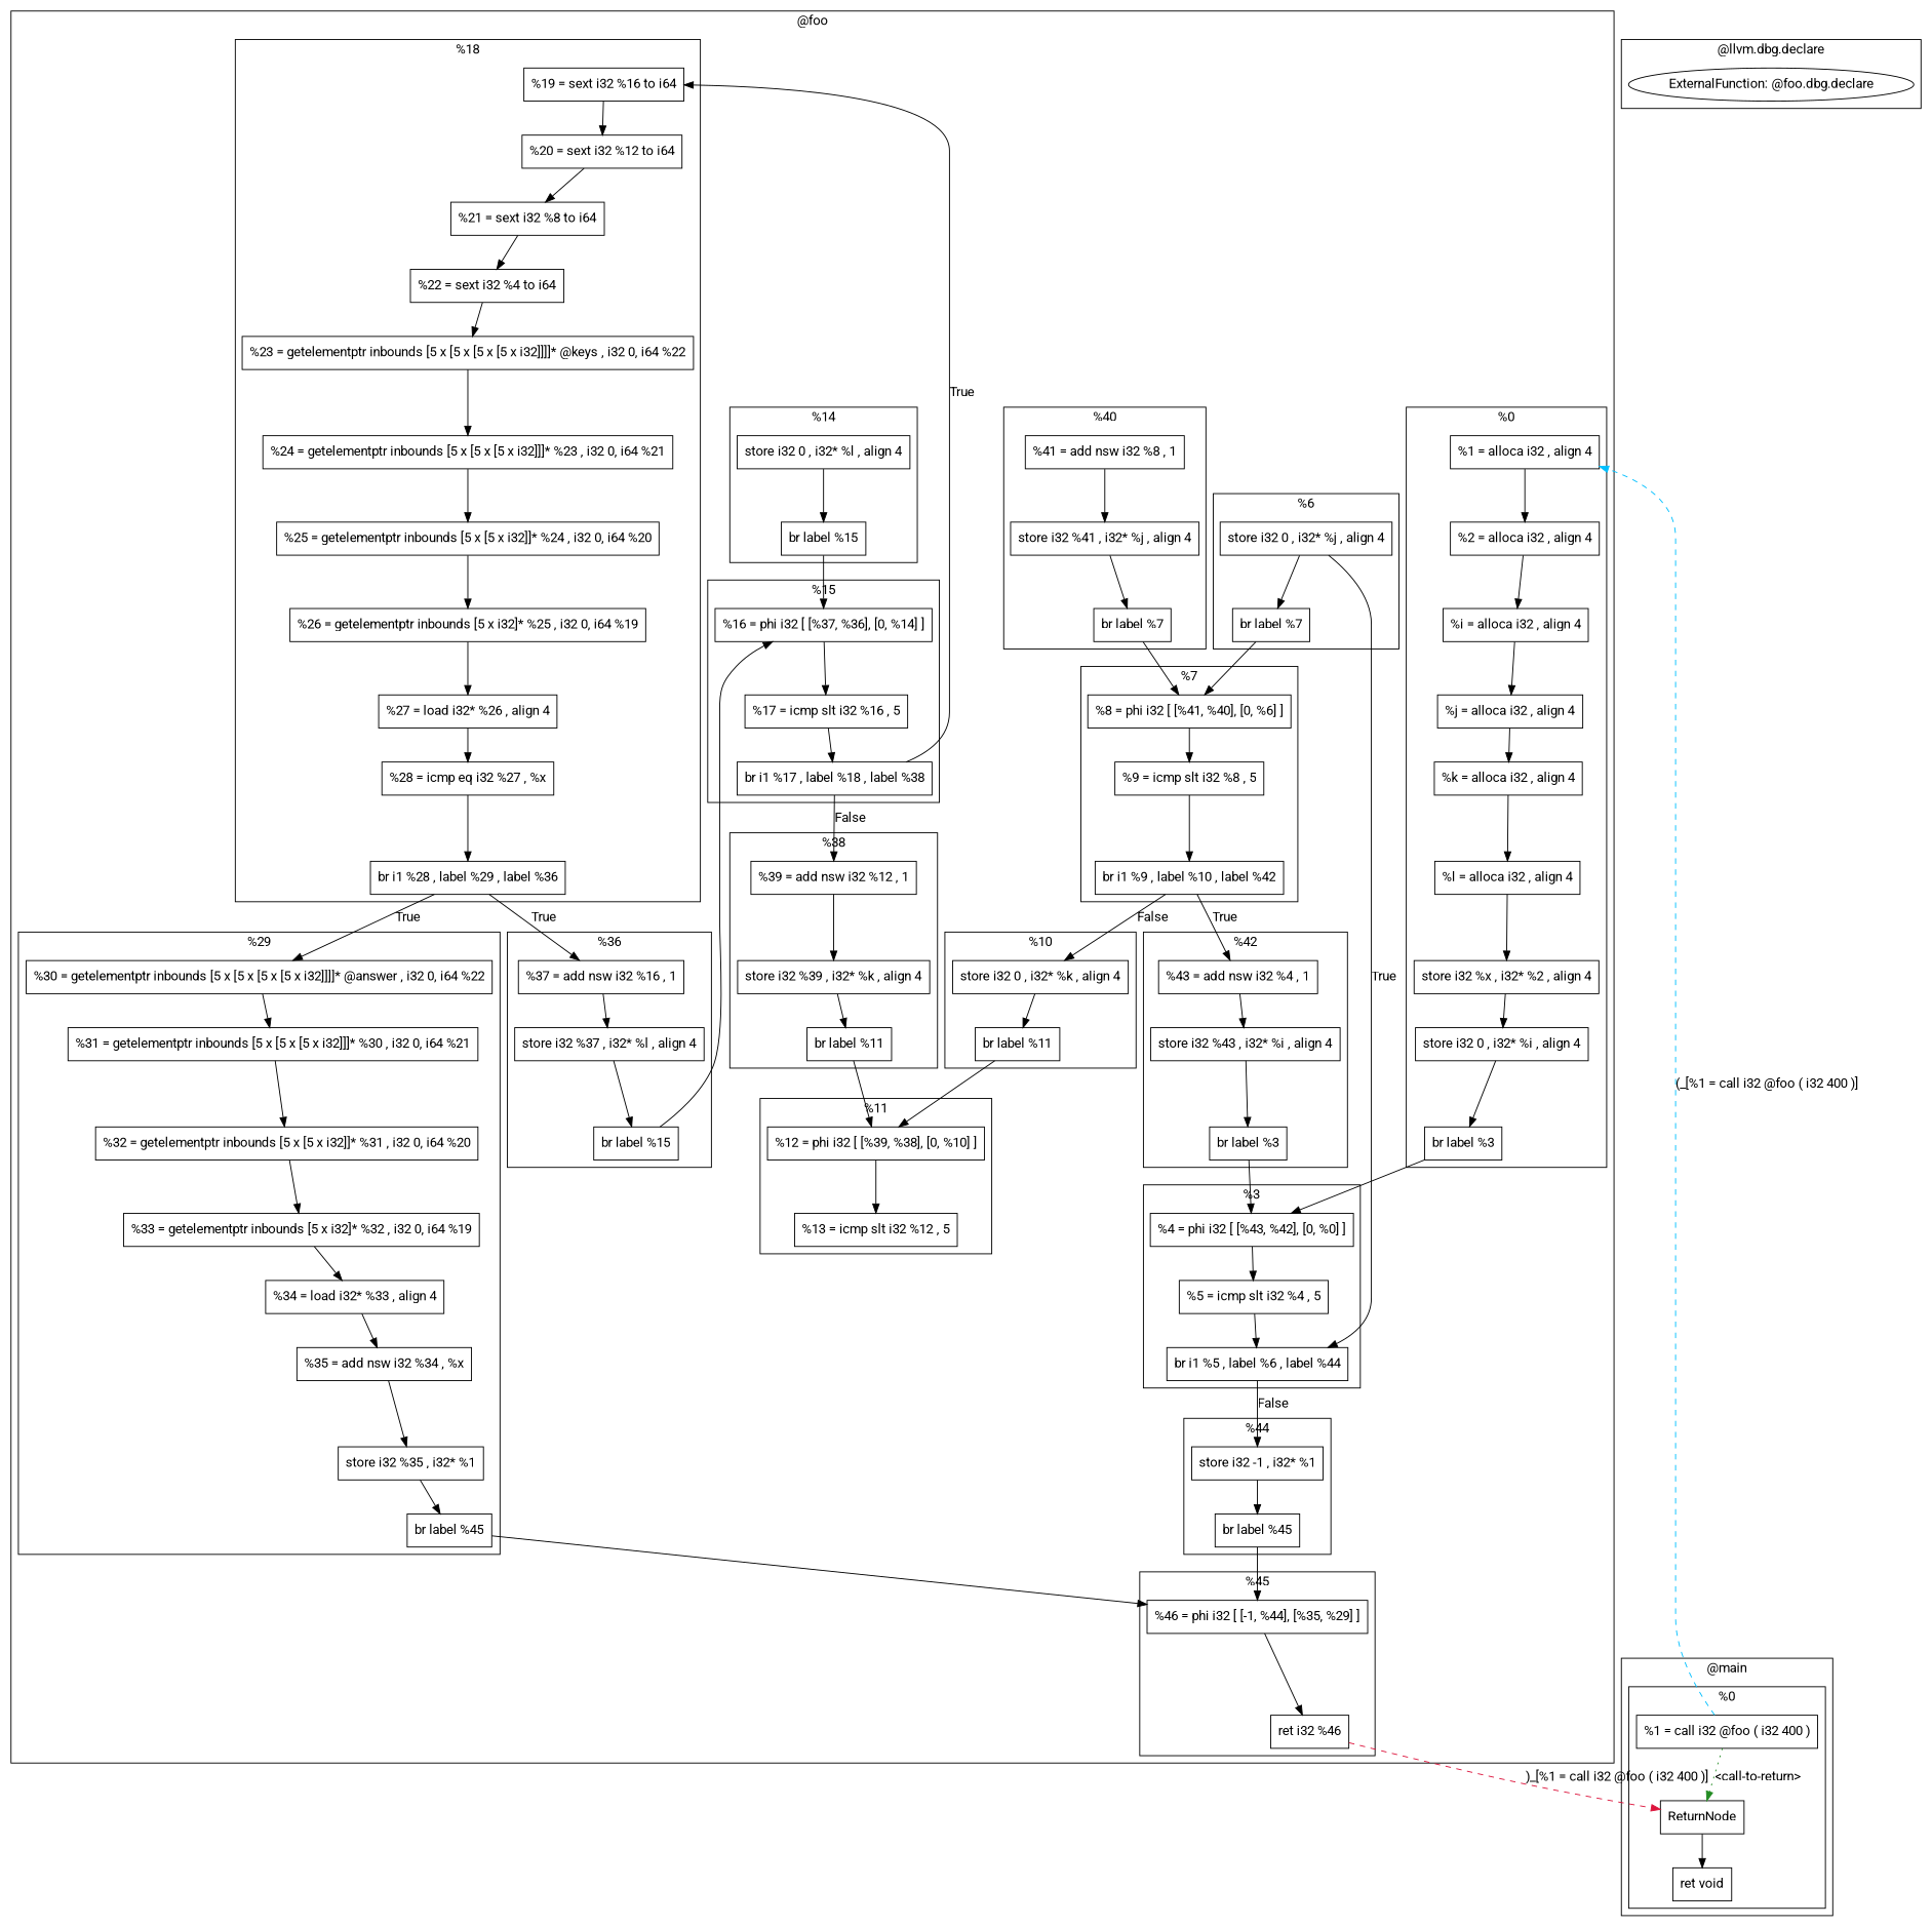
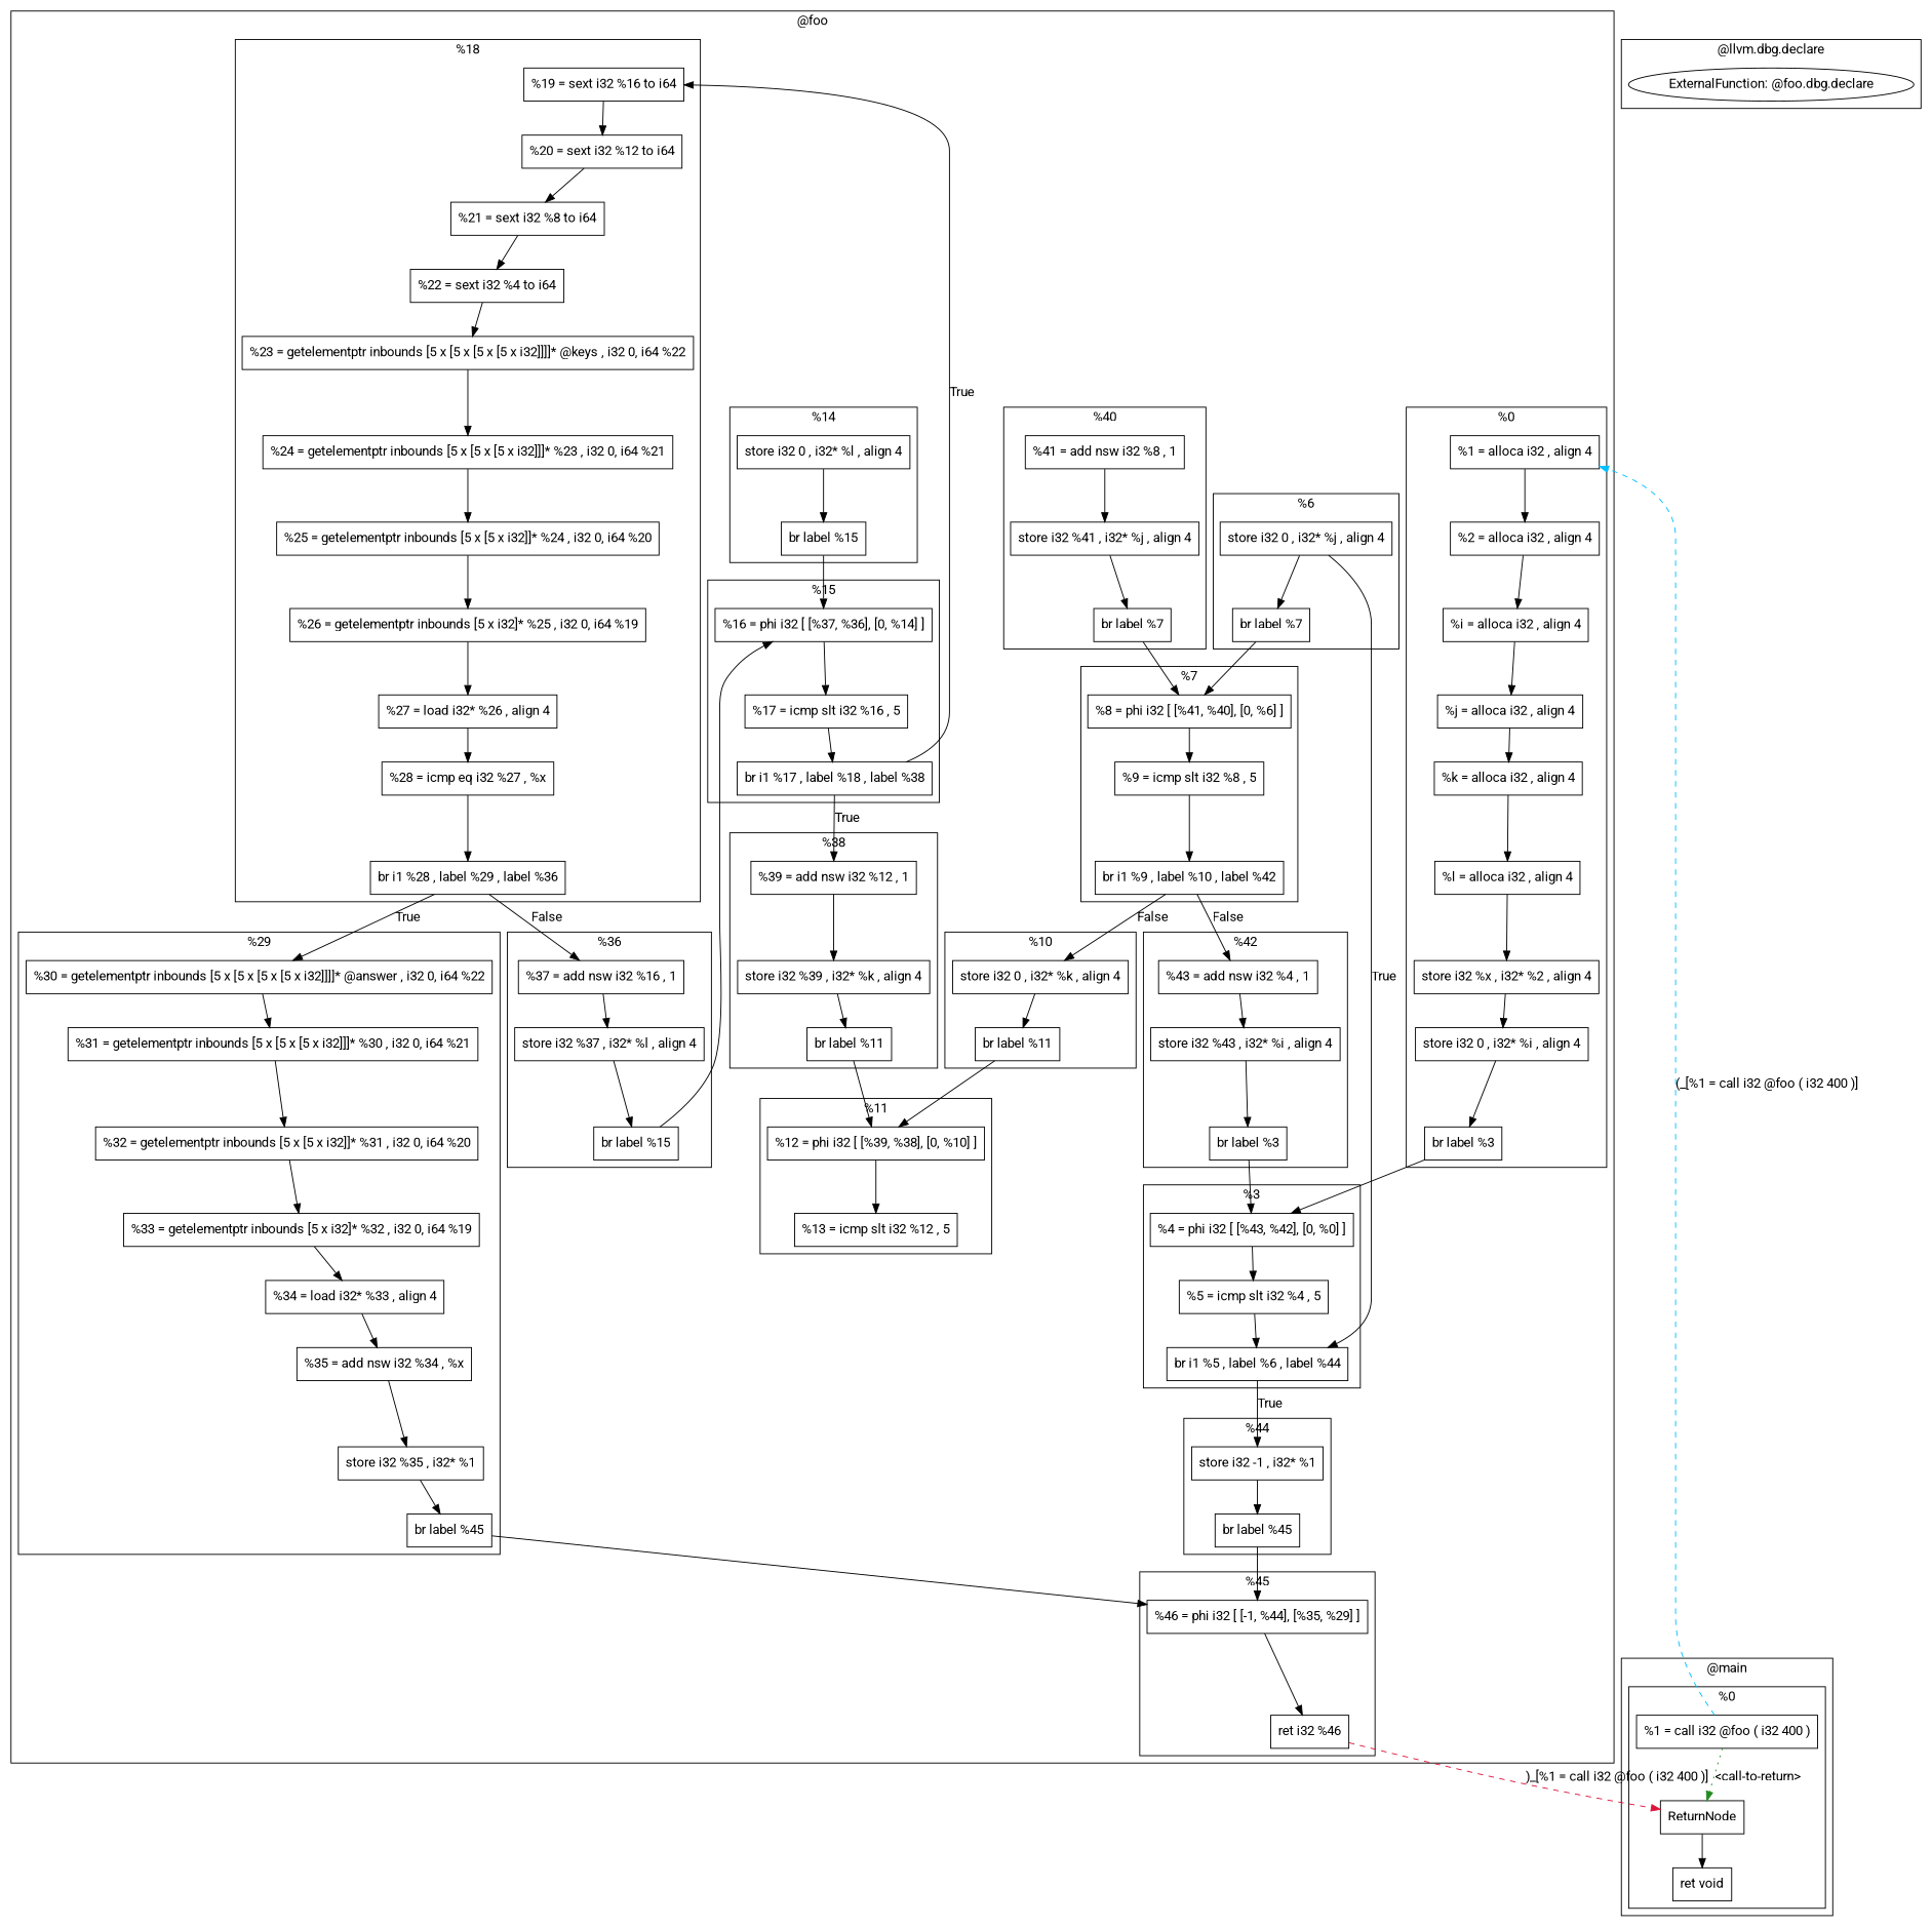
  digraph {
    fontname=Roboto
    node [fontname=Roboto shape=box]
    edge [fontname=Roboto]
    n1 [label="%1 = alloca i32 , align 4"]
    n2 [label="%2 = alloca i32 , align 4"]
    n3 [label="%i = alloca i32 , align 4"]
    n4 [label="%j = alloca i32 , align 4"]
    n5 [label="%k = alloca i32 , align 4"]
    n6 [label="%l = alloca i32 , align 4"]
    n7 [label="store i32 %x , i32* %2 , align 4"]
    n8 [label="store i32 0 , i32* %i , align 4"]
    n9 [label="br label %3"]
    n10 [label="%4 = phi i32 [ [%43, %42], [0, %0] ]"]
    n11 [label="%5 = icmp slt i32 %4 , 5"]
    n12 [label="br i1 %5 , label %6 , label %44"]
    n13 [label="store i32 0 , i32* %j , align 4"]
    n14 [label="br label %7"]
    n15 [label="%8 = phi i32 [ [%41, %40], [0, %6] ]"]
    n16 [label="%9 = icmp slt i32 %8 , 5"]
    n17 [label="br i1 %9 , label %10 , label %42"]
    n18 [label="store i32 0 , i32* %k , align 4"]
    n19 [label="br label %11"]
    n20 [label="%12 = phi i32 [ [%39, %38], [0, %10] ]"]
    n21 [label="%13 = icmp slt i32 %12 , 5"]
    n22 [label="store i32 0 , i32* %l , align 4"]
    n23 [label="br label %15"]
    n24 [label="%16 = phi i32 [ [%37, %36], [0, %14] ]"]
    n25 [label="%17 = icmp slt i32 %16 , 5"]
    n26 [label="br i1 %17 , label %18 , label %38"]
    n27 [label="%19 = sext i32 %16 to i64"]
    n28 [label="%20 = sext i32 %12 to i64"]
    n29 [label="%21 = sext i32 %8 to i64"]
    n30 [label="%22 = sext i32 %4 to i64"]
    n31 [label="%23 = getelementptr inbounds [5 x [5 x [5 x [5 x i32]]]]* @keys , i32 0, i64 %22"]
    n32 [label="%24 = getelementptr inbounds [5 x [5 x [5 x i32]]]* %23 , i32 0, i64 %21"]
    n33 [label="%25 = getelementptr inbounds [5 x [5 x i32]]* %24 , i32 0, i64 %20"]
    n34 [label="%26 = getelementptr inbounds [5 x i32]* %25 , i32 0, i64 %19"]
    n35 [label="%27 = load i32* %26 , align 4"]
    n36 [label="%28 = icmp eq i32 %27 , %x"]
    n37 [label="br i1 %28 , label %29 , label %36"]
    n38 [label="%30 = getelementptr inbounds [5 x [5 x [5 x [5 x i32]]]]* @answer , i32 0, i64 %22"]
    n39 [label="%31 = getelementptr inbounds [5 x [5 x [5 x i32]]]* %30 , i32 0, i64 %21"]
    n40 [label="%32 = getelementptr inbounds [5 x [5 x i32]]* %31 , i32 0, i64 %20"]
    n41 [label="%33 = getelementptr inbounds [5 x i32]* %32 , i32 0, i64 %19"]
    n42 [label="%34 = load i32* %33 , align 4"]
    n43 [label="%35 = add nsw i32 %34 , %x"]
    n44 [label="store i32 %35 , i32* %1"]
    n45 [label="br label %45"]
    n46 [label="%37 = add nsw i32 %16 , 1"]
    n47 [label="store i32 %37 , i32* %l , align 4"]
    n48 [label="br label %15"]
    n49 [label="%39 = add nsw i32 %12 , 1"]
    n50 [label="store i32 %39 , i32* %k , align 4"]
    n51 [label="br label %11"]
    n52 [label="%41 = add nsw i32 %8 , 1"]
    n53 [label="store i32 %41 , i32* %j , align 4"]
    n54 [label="br label %7"]
    n55 [label="%43 = add nsw i32 %4 , 1"]
    n56 [label="store i32 %43 , i32* %i , align 4"]
    n57 [label="br label %3"]
    n58 [label="store i32 -1 , i32* %1"]
    n59 [label="br label %45"]
    n60 [label="%46 = phi i32 [ [-1, %44], [%35, %29] ]"]
    n61 [label="ret i32 %46"]
    n62 [label="ExternalFunction: @foo.dbg.declare" shape=""]
    n63 [label=ReturnNode]
    n64 [label="%1 = call i32 @foo ( i32 400 )"]
    n65 [label="ret void"]
    subgraph cluster_1 {
      label="@foo"
      subgraph cluster_2 {
        label="%0"
        n1
        n2
        n3
        n4
        n5
        n6
        n7
        n8
        n9
      }
      subgraph cluster_3 {
        label="%3"
        n10
        n11
        n12
      }
      subgraph cluster_4 {
        label="%6"
        n13
        n14
      }
      subgraph cluster_5 {
        label="%7"
        n15
        n16
        n17
      }
      subgraph cluster_6 {
        label="%10"
        n18
        n19
      }
      subgraph cluster_7 {
        label="%11"
        n20
        n21
      }
      subgraph cluster_8 {
        label="%14"
        n22
        n23
      }
      subgraph cluster_9 {
        label="%15"
        n24
        n25
        n26
      }
      subgraph cluster_10 {
        label="%18"
        n27
        n28
        n29
        n30
        n31
        n32
        n33
        n34
        n35
        n36
        n37
      }
      subgraph cluster_11 {
        label="%29"
        n38
        n39
        n40
        n41
        n42
        n43
        n44
        n45
      }
      subgraph cluster_12 {
        label="%36"
        n46
        n47
        n48
      }
      subgraph cluster_13 {
        label="%38"
        n49
        n50
        n51
      }
      subgraph cluster_14 {
        label="%40"
        n52
        n53
        n54
      }
      subgraph cluster_15 {
        label="%42"
        n55
        n56
        n57
      }
      subgraph cluster_16 {
        label="%44"
        n58
        n59
      }
      subgraph cluster_17 {
        label="%45"
        n60
        n61
      }
    }
    subgraph cluster_18 {
      label="@llvm.dbg.declare"
      n62
    }
    subgraph cluster_19 {
      label="@main"
      subgraph cluster_20 {
        label="%0"
        n63
        n64
        n65
      }
    }
    n1 -> n2
    n2 -> n3
    n3 -> n4
    n4 -> n5
    n5 -> n6
    n6 -> n7
    n7 -> n8
    n8 -> n9
    n9 -> n10
    n10 -> n11
    n11 -> n12
-   n12 -> n58 [label=False]
+   n12 -> n58 [label=True]
    n13 -> n12 [label=True]
    n13 -> n14
    n14 -> n15
    n15 -> n16
    n16 -> n17
    n17 -> n18 [label=False]
-   n17 -> n55 [label=True]
+   n17 -> n55 [label=False]
    n18 -> n19
    n19 -> n20
    n20 -> n21
    n22 -> n23
    n23 -> n24
    n24 -> n25
    n25 -> n26
    n26 -> n27 [label=True]
-   n26 -> n49 [label=False]
+   n26 -> n49 [label=True]
    n27 -> n28
    n28 -> n29
    n29 -> n30
    n30 -> n31
    n31 -> n32
    n32 -> n33
    n33 -> n34
    n34 -> n35
    n35 -> n36
    n36 -> n37
    n37 -> n38 [label=True]
-   n37 -> n46 [label=True]
+   n37 -> n46 [label=False]
    n38 -> n39
    n39 -> n40
    n40 -> n41
    n41 -> n42
    n42 -> n43
    n43 -> n44
    n44 -> n45
    n45 -> n60
    n46 -> n47
    n47 -> n48
    n48 -> n24
    n49 -> n50
    n50 -> n51
    n51 -> n20
    n52 -> n53
    n53 -> n54
    n54 -> n15
    n55 -> n56
    n56 -> n57
    n57 -> n10
    n58 -> n59
    n59 -> n60
    n60 -> n61
    n61 -> n63 [color=crimson label=")_[%1 = call i32 @foo ( i32 400 )]" style=dashed]
    n63 -> n65
    n64 -> n1 [color=deepskyblue label="(_[%1 = call i32 @foo ( i32 400 )]" style=dashed]
    n64 -> n63 [color=forestgreen label="<call-to-return>" style=dotted]
  }
